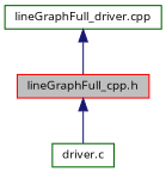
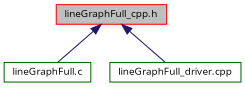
  digraph {
    fontname="Open Sans"
    node [color=darkgreen fillcolor=white fontname="Open Sans" fontsize=10 shape=record style=filled]
    edge [color=midnightblue dir=back fontname="Open Sans" fontsize=10 labelfontname=Helvetica labelfontsize=10 style=solid]
    n1 [color=red fillcolor=grey75 fontcolor=black height=0.2 label="lineGraphFull_cpp.h" width=0.4]
-   n2 [height=0.2 label="driver.c" width=0.4]
+   n2 [height=0.2 label="lineGraphFull.c" width=0.4]
    n3 [height=0.2 label="lineGraphFull_driver.cpp" width=0.4]
    n1 -> n2
-   n3 -> n1
+   n1 -> n3
  }
